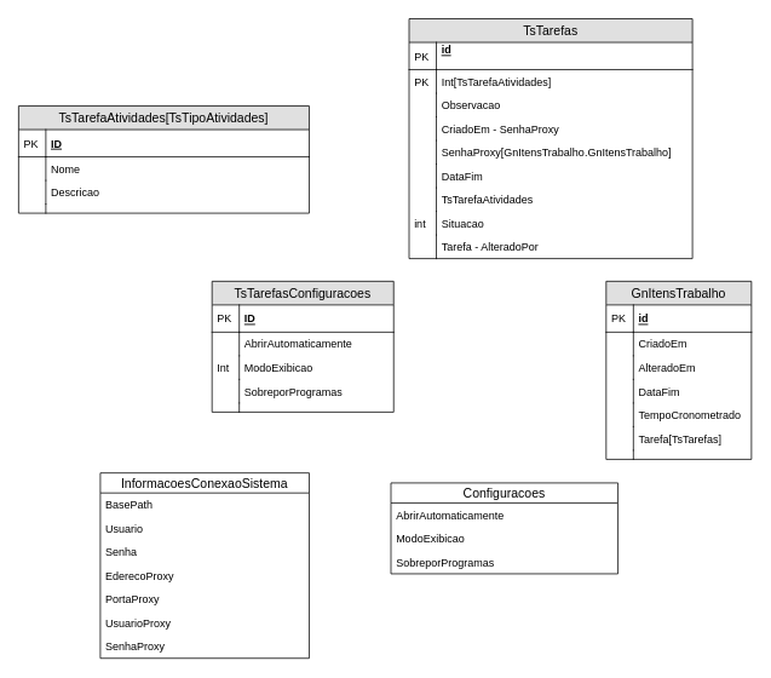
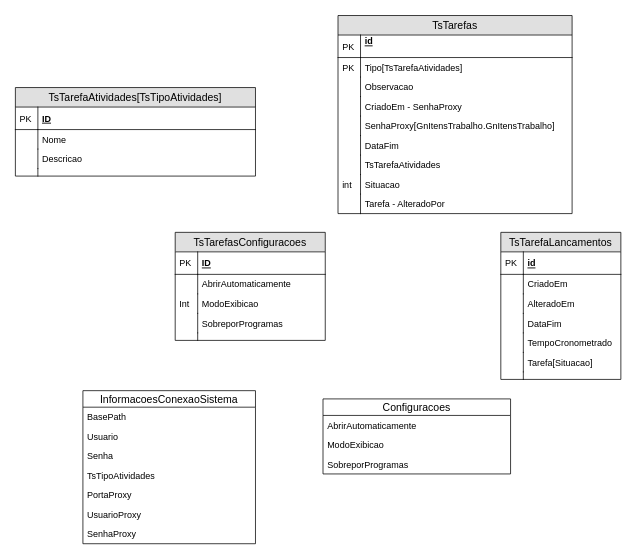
  <mxCell id="0" />
  <mxCell id="1" parent="0" />
  <mxCell id="2" value="TsTarefas" style="swimlane;fontStyle=0;childLayout=stackLayout;horizontal=1;startSize=26;fillColor=#e0e0e0;horizontalStack=0;resizeParent=1;resizeParentMax=0;resizeLast=0;collapsible=1;marginBottom=0;swimlaneFillColor=#ffffff;align=center;fontSize=14;" vertex="1" parent="1"><mxGeometry x="450" width="312" height="264" as="geometry" y="20" /></mxCell>
  <mxCell id="3" value="id&#10;" style="shape=partialRectangle;top=0;left=0;right=0;bottom=1;align=left;verticalAlign=middle;fillColor=none;spacingLeft=34;spacingRight=4;overflow=hidden;rotatable=0;points=[[0,0.5],[1,0.5]];portConstraint=eastwest;dropTarget=0;fontStyle=5;fontSize=12;" vertex="1" parent="2"><mxGeometry y="26" width="312" height="30" as="geometry" /></mxCell>
  <mxCell id="4" value="PK" style="shape=partialRectangle;top=0;left=0;bottom=0;fillColor=none;align=left;verticalAlign=middle;spacingLeft=4;spacingRight=4;overflow=hidden;rotatable=0;points=[];portConstraint=eastwest;part=1;fontSize=12;" vertex="1" connectable="0" parent="3"><mxGeometry width="30" height="30" as="geometry" /></mxCell>
- <mxCell id="5" value="Int[TsTarefaAtividades]" style="shape=partialRectangle;top=0;left=0;right=0;bottom=0;align=left;verticalAlign=top;fillColor=none;spacingLeft=34;spacingRight=4;overflow=hidden;rotatable=0;points=[[0,0.5],[1,0.5]];portConstraint=eastwest;dropTarget=0;fontSize=12;" vertex="1" parent="2"><mxGeometry y="56" width="312" height="26" as="geometry" /></mxCell>
+ <mxCell id="5" value="Tipo[TsTarefaAtividades]" style="shape=partialRectangle;top=0;left=0;right=0;bottom=0;align=left;verticalAlign=top;fillColor=none;spacingLeft=34;spacingRight=4;overflow=hidden;rotatable=0;points=[[0,0.5],[1,0.5]];portConstraint=eastwest;dropTarget=0;fontSize=12;" vertex="1" parent="2"><mxGeometry y="56" width="312" height="26" as="geometry" /></mxCell>
  <mxCell id="6" value="PK" style="shape=partialRectangle;top=0;left=0;bottom=0;fillColor=none;align=left;verticalAlign=top;spacingLeft=4;spacingRight=4;overflow=hidden;rotatable=0;points=[];portConstraint=eastwest;part=1;fontSize=12;" vertex="1" connectable="0" parent="5"><mxGeometry width="30" height="26" as="geometry" /></mxCell>
  <mxCell id="7" value="Observacao" style="shape=partialRectangle;top=0;left=0;right=0;bottom=0;align=left;verticalAlign=top;fillColor=none;spacingLeft=34;spacingRight=4;overflow=hidden;rotatable=0;points=[[0,0.5],[1,0.5]];portConstraint=eastwest;dropTarget=0;fontSize=12;" vertex="1" parent="2"><mxGeometry y="82" width="312" height="26" as="geometry" /></mxCell>
  <mxCell id="8" value="" style="shape=partialRectangle;top=0;left=0;bottom=0;fillColor=none;align=left;verticalAlign=top;spacingLeft=4;spacingRight=4;overflow=hidden;rotatable=0;points=[];portConstraint=eastwest;part=1;fontSize=12;" vertex="1" connectable="0" parent="7"><mxGeometry width="30" height="26" as="geometry" /></mxCell>
  <mxCell id="9" value="CriadoEm - SenhaProxy" style="shape=partialRectangle;top=0;left=0;right=0;bottom=0;align=left;verticalAlign=top;fillColor=none;spacingLeft=34;spacingRight=4;overflow=hidden;rotatable=0;points=[[0,0.5],[1,0.5]];portConstraint=eastwest;dropTarget=0;fontSize=12;" vertex="1" parent="2"><mxGeometry y="108" width="312" height="26" as="geometry" /></mxCell>
  <mxCell id="10" value="" style="shape=partialRectangle;top=0;left=0;bottom=0;fillColor=none;align=left;verticalAlign=top;spacingLeft=4;spacingRight=4;overflow=hidden;rotatable=0;points=[];portConstraint=eastwest;part=1;fontSize=12;" vertex="1" connectable="0" parent="9"><mxGeometry width="30" height="26" as="geometry" /></mxCell>
  <mxCell id="11" value="SenhaProxy[GnItensTrabalho.GnItensTrabalho]" style="shape=partialRectangle;top=0;left=0;right=0;bottom=0;align=left;verticalAlign=top;fillColor=none;spacingLeft=34;spacingRight=4;overflow=hidden;rotatable=0;points=[[0,0.5],[1,0.5]];portConstraint=eastwest;dropTarget=0;fontSize=12;" vertex="1" parent="2"><mxGeometry y="134" width="312" height="26" as="geometry" /></mxCell>
  <mxCell id="12" value="" style="shape=partialRectangle;top=0;left=0;bottom=0;fillColor=none;align=left;verticalAlign=top;spacingLeft=4;spacingRight=4;overflow=hidden;rotatable=0;points=[];portConstraint=eastwest;part=1;fontSize=12;" vertex="1" connectable="0" parent="11"><mxGeometry width="30" height="26" as="geometry" /></mxCell>
  <mxCell id="13" value="DataFim" style="shape=partialRectangle;top=0;left=0;right=0;bottom=0;align=left;verticalAlign=top;fillColor=none;spacingLeft=34;spacingRight=4;overflow=hidden;rotatable=0;points=[[0,0.5],[1,0.5]];portConstraint=eastwest;dropTarget=0;fontSize=12;" vertex="1" parent="2"><mxGeometry y="160" width="312" height="26" as="geometry" /></mxCell>
  <mxCell id="14" value="" style="shape=partialRectangle;top=0;left=0;bottom=0;fillColor=none;align=left;verticalAlign=top;spacingLeft=4;spacingRight=4;overflow=hidden;rotatable=0;points=[];portConstraint=eastwest;part=1;fontSize=12;" vertex="1" connectable="0" parent="13"><mxGeometry width="30" height="26" as="geometry" /></mxCell>
  <mxCell id="15" value="TsTarefaAtividades" style="shape=partialRectangle;top=0;left=0;right=0;bottom=0;align=left;verticalAlign=top;fillColor=none;spacingLeft=34;spacingRight=4;overflow=hidden;rotatable=0;points=[[0,0.5],[1,0.5]];portConstraint=eastwest;dropTarget=0;fontSize=12;" vertex="1" parent="2"><mxGeometry y="186" width="312" height="26" as="geometry" /></mxCell>
  <mxCell id="16" value="" style="shape=partialRectangle;top=0;left=0;bottom=0;fillColor=none;align=left;verticalAlign=top;spacingLeft=4;spacingRight=4;overflow=hidden;rotatable=0;points=[];portConstraint=eastwest;part=1;fontSize=12;" vertex="1" connectable="0" parent="15"><mxGeometry width="30" height="26" as="geometry" /></mxCell>
  <mxCell id="17" value="Situacao" style="shape=partialRectangle;top=0;left=0;right=0;bottom=0;align=left;verticalAlign=top;fillColor=none;spacingLeft=34;spacingRight=4;overflow=hidden;rotatable=0;points=[[0,0.5],[1,0.5]];portConstraint=eastwest;dropTarget=0;fontSize=12;" vertex="1" parent="2"><mxGeometry y="212" width="312" height="26" as="geometry" /></mxCell>
  <mxCell id="18" value="int" style="shape=partialRectangle;top=0;left=0;bottom=0;fillColor=none;align=left;verticalAlign=top;spacingLeft=4;spacingRight=4;overflow=hidden;rotatable=0;points=[];portConstraint=eastwest;part=1;fontSize=12;" vertex="1" connectable="0" parent="17"><mxGeometry width="30" height="26" as="geometry" /></mxCell>
  <mxCell id="19" value="Tarefa - AlteradoPor" style="shape=partialRectangle;top=0;left=0;right=0;bottom=0;align=left;verticalAlign=top;fillColor=none;spacingLeft=34;spacingRight=4;overflow=hidden;rotatable=0;points=[[0,0.5],[1,0.5]];portConstraint=eastwest;dropTarget=0;fontSize=12;" vertex="1" parent="2"><mxGeometry y="238" width="312" height="26" as="geometry" /></mxCell>
  <mxCell id="20" value="" style="shape=partialRectangle;top=0;left=0;bottom=0;fillColor=none;align=left;verticalAlign=top;spacingLeft=4;spacingRight=4;overflow=hidden;rotatable=0;points=[];portConstraint=eastwest;part=1;fontSize=12;" vertex="1" connectable="0" parent="19"><mxGeometry width="30" height="26" as="geometry" /></mxCell>
  <mxCell id="21" value="TsTarefaAtividades[TsTipoAtividades]" style="swimlane;fontStyle=0;childLayout=stackLayout;horizontal=1;startSize=26;fillColor=#e0e0e0;horizontalStack=0;resizeParent=1;resizeParentMax=0;resizeLast=0;collapsible=1;marginBottom=0;swimlaneFillColor=#ffffff;align=center;fontSize=14;" vertex="1" parent="1"><mxGeometry x="20" y="116" width="320" height="118" as="geometry" /></mxCell>
  <mxCell id="22" value="ID" style="shape=partialRectangle;top=0;left=0;right=0;bottom=1;align=left;verticalAlign=middle;fillColor=none;spacingLeft=34;spacingRight=4;overflow=hidden;rotatable=0;points=[[0,0.5],[1,0.5]];portConstraint=eastwest;dropTarget=0;fontStyle=5;fontSize=12;" vertex="1" parent="21"><mxGeometry y="26" width="320" height="30" as="geometry" /></mxCell>
  <mxCell id="23" value="PK" style="shape=partialRectangle;top=0;left=0;bottom=0;fillColor=none;align=left;verticalAlign=middle;spacingLeft=4;spacingRight=4;overflow=hidden;rotatable=0;points=[];portConstraint=eastwest;part=1;fontSize=12;" vertex="1" connectable="0" parent="22"><mxGeometry width="30" height="30" as="geometry" /></mxCell>
  <mxCell id="24" value="Nome" style="shape=partialRectangle;top=0;left=0;right=0;bottom=0;align=left;verticalAlign=top;fillColor=none;spacingLeft=34;spacingRight=4;overflow=hidden;rotatable=0;points=[[0,0.5],[1,0.5]];portConstraint=eastwest;dropTarget=0;fontSize=12;" vertex="1" parent="21"><mxGeometry y="56" width="320" height="26" as="geometry" /></mxCell>
  <mxCell id="25" value="" style="shape=partialRectangle;top=0;left=0;bottom=0;fillColor=none;align=left;verticalAlign=top;spacingLeft=4;spacingRight=4;overflow=hidden;rotatable=0;points=[];portConstraint=eastwest;part=1;fontSize=12;" vertex="1" connectable="0" parent="24"><mxGeometry width="30" height="26" as="geometry" /></mxCell>
  <mxCell id="26" value="Descricao" style="shape=partialRectangle;top=0;left=0;right=0;bottom=0;align=left;verticalAlign=top;fillColor=none;spacingLeft=34;spacingRight=4;overflow=hidden;rotatable=0;points=[[0,0.5],[1,0.5]];portConstraint=eastwest;dropTarget=0;fontSize=12;" vertex="1" parent="21"><mxGeometry y="82" width="320" height="26" as="geometry" /></mxCell>
  <mxCell id="27" value="" style="shape=partialRectangle;top=0;left=0;bottom=0;fillColor=none;align=left;verticalAlign=top;spacingLeft=4;spacingRight=4;overflow=hidden;rotatable=0;points=[];portConstraint=eastwest;part=1;fontSize=12;" vertex="1" connectable="0" parent="26"><mxGeometry width="30" height="26" as="geometry" /></mxCell>
  <mxCell id="28" value="" style="shape=partialRectangle;top=0;left=0;right=0;bottom=0;align=left;verticalAlign=top;fillColor=none;spacingLeft=34;spacingRight=4;overflow=hidden;rotatable=0;points=[[0,0.5],[1,0.5]];portConstraint=eastwest;dropTarget=0;fontSize=12;" vertex="1" parent="21"><mxGeometry y="108" width="320" height="10" as="geometry" /></mxCell>
  <mxCell id="29" value="" style="shape=partialRectangle;top=0;left=0;bottom=0;fillColor=none;align=left;verticalAlign=top;spacingLeft=4;spacingRight=4;overflow=hidden;rotatable=0;points=[];portConstraint=eastwest;part=1;fontSize=12;" vertex="1" connectable="0" parent="28"><mxGeometry width="30" height="10" as="geometry" /></mxCell>
- <mxCell id="30" value="GnItensTrabalho" style="swimlane;fontStyle=0;childLayout=stackLayout;horizontal=1;startSize=26;fillColor=#e0e0e0;horizontalStack=0;resizeParent=1;resizeParentMax=0;resizeLast=0;collapsible=1;marginBottom=0;swimlaneFillColor=#ffffff;align=center;fontSize=14;" vertex="1" parent="1"><mxGeometry x="667" y="309" width="160" height="196" as="geometry" /></mxCell>
+ <mxCell id="30" value="TsTarefaLancamentos" style="swimlane;fontStyle=0;childLayout=stackLayout;horizontal=1;startSize=26;fillColor=#e0e0e0;horizontalStack=0;resizeParent=1;resizeParentMax=0;resizeLast=0;collapsible=1;marginBottom=0;swimlaneFillColor=#ffffff;align=center;fontSize=14;" vertex="1" parent="1"><mxGeometry x="667" y="309" width="160" height="196" as="geometry" /></mxCell>
  <mxCell id="31" value="id" style="shape=partialRectangle;top=0;left=0;right=0;bottom=1;align=left;verticalAlign=middle;fillColor=none;spacingLeft=34;spacingRight=4;overflow=hidden;rotatable=0;points=[[0,0.5],[1,0.5]];portConstraint=eastwest;dropTarget=0;fontStyle=5;fontSize=12;" vertex="1" parent="30"><mxGeometry y="26" width="160" height="30" as="geometry" /></mxCell>
  <mxCell id="32" value="PK" style="shape=partialRectangle;top=0;left=0;bottom=0;fillColor=none;align=left;verticalAlign=middle;spacingLeft=4;spacingRight=4;overflow=hidden;rotatable=0;points=[];portConstraint=eastwest;part=1;fontSize=12;" vertex="1" connectable="0" parent="31"><mxGeometry width="30" height="30" as="geometry" /></mxCell>
  <mxCell id="33" value="CriadoEm" style="shape=partialRectangle;top=0;left=0;right=0;bottom=0;align=left;verticalAlign=top;fillColor=none;spacingLeft=34;spacingRight=4;overflow=hidden;rotatable=0;points=[[0,0.5],[1,0.5]];portConstraint=eastwest;dropTarget=0;fontSize=12;" vertex="1" parent="30"><mxGeometry y="56" width="160" height="26" as="geometry" /></mxCell>
  <mxCell id="34" value="" style="shape=partialRectangle;top=0;left=0;bottom=0;fillColor=none;align=left;verticalAlign=top;spacingLeft=4;spacingRight=4;overflow=hidden;rotatable=0;points=[];portConstraint=eastwest;part=1;fontSize=12;" vertex="1" connectable="0" parent="33"><mxGeometry width="30" height="26" as="geometry" /></mxCell>
  <mxCell id="35" value="AlteradoEm" style="shape=partialRectangle;top=0;left=0;right=0;bottom=0;align=left;verticalAlign=top;fillColor=none;spacingLeft=34;spacingRight=4;overflow=hidden;rotatable=0;points=[[0,0.5],[1,0.5]];portConstraint=eastwest;dropTarget=0;fontSize=12;" vertex="1" parent="30"><mxGeometry y="82" width="160" height="26" as="geometry" /></mxCell>
  <mxCell id="36" value="" style="shape=partialRectangle;top=0;left=0;bottom=0;fillColor=none;align=left;verticalAlign=top;spacingLeft=4;spacingRight=4;overflow=hidden;rotatable=0;points=[];portConstraint=eastwest;part=1;fontSize=12;" vertex="1" connectable="0" parent="35"><mxGeometry width="30" height="26" as="geometry" /></mxCell>
  <mxCell id="37" value="DataFim" style="shape=partialRectangle;top=0;left=0;right=0;bottom=0;align=left;verticalAlign=top;fillColor=none;spacingLeft=34;spacingRight=4;overflow=hidden;rotatable=0;points=[[0,0.5],[1,0.5]];portConstraint=eastwest;dropTarget=0;fontSize=12;" vertex="1" parent="30"><mxGeometry y="108" width="160" height="26" as="geometry" /></mxCell>
  <mxCell id="38" value="" style="shape=partialRectangle;top=0;left=0;bottom=0;fillColor=none;align=left;verticalAlign=top;spacingLeft=4;spacingRight=4;overflow=hidden;rotatable=0;points=[];portConstraint=eastwest;part=1;fontSize=12;" vertex="1" connectable="0" parent="37"><mxGeometry width="30" height="26" as="geometry" /></mxCell>
  <mxCell id="39" value="TempoCronometrado" style="shape=partialRectangle;top=0;left=0;right=0;bottom=0;align=left;verticalAlign=top;fillColor=none;spacingLeft=34;spacingRight=4;overflow=hidden;rotatable=0;points=[[0,0.5],[1,0.5]];portConstraint=eastwest;dropTarget=0;fontSize=12;" vertex="1" parent="30"><mxGeometry y="134" width="160" height="26" as="geometry" /></mxCell>
  <mxCell id="40" value="" style="shape=partialRectangle;top=0;left=0;bottom=0;fillColor=none;align=left;verticalAlign=top;spacingLeft=4;spacingRight=4;overflow=hidden;rotatable=0;points=[];portConstraint=eastwest;part=1;fontSize=12;" vertex="1" connectable="0" parent="39"><mxGeometry width="30" height="26" as="geometry" /></mxCell>
- <mxCell id="41" value="Tarefa[TsTarefas]" style="shape=partialRectangle;top=0;left=0;right=0;bottom=0;align=left;verticalAlign=top;fillColor=none;spacingLeft=34;spacingRight=4;overflow=hidden;rotatable=0;points=[[0,0.5],[1,0.5]];portConstraint=eastwest;dropTarget=0;fontSize=12;" vertex="1" parent="30"><mxGeometry y="160" width="160" height="26" as="geometry" /></mxCell>
+ <mxCell id="41" value="Tarefa[Situacao]" style="shape=partialRectangle;top=0;left=0;right=0;bottom=0;align=left;verticalAlign=top;fillColor=none;spacingLeft=34;spacingRight=4;overflow=hidden;rotatable=0;points=[[0,0.5],[1,0.5]];portConstraint=eastwest;dropTarget=0;fontSize=12;" vertex="1" parent="30"><mxGeometry y="160" width="160" height="26" as="geometry" /></mxCell>
  <mxCell id="42" value="" style="shape=partialRectangle;top=0;left=0;bottom=0;fillColor=none;align=left;verticalAlign=top;spacingLeft=4;spacingRight=4;overflow=hidden;rotatable=0;points=[];portConstraint=eastwest;part=1;fontSize=12;" vertex="1" connectable="0" parent="41"><mxGeometry width="30" height="26" as="geometry" /></mxCell>
  <mxCell id="43" value="" style="shape=partialRectangle;top=0;left=0;right=0;bottom=0;align=left;verticalAlign=top;fillColor=none;spacingLeft=34;spacingRight=4;overflow=hidden;rotatable=0;points=[[0,0.5],[1,0.5]];portConstraint=eastwest;dropTarget=0;fontSize=12;" vertex="1" parent="30"><mxGeometry y="186" width="160" height="10" as="geometry" /></mxCell>
  <mxCell id="44" value="" style="shape=partialRectangle;top=0;left=0;bottom=0;fillColor=none;align=left;verticalAlign=top;spacingLeft=4;spacingRight=4;overflow=hidden;rotatable=0;points=[];portConstraint=eastwest;part=1;fontSize=12;" vertex="1" connectable="0" parent="43"><mxGeometry width="30" height="10" as="geometry" /></mxCell>
  <mxCell id="45" value="InformacoesConexaoSistema" style="swimlane;fontStyle=0;childLayout=stackLayout;horizontal=1;startSize=22;fillColor=none;horizontalStack=0;resizeParent=1;resizeParentMax=0;resizeLast=0;collapsible=1;marginBottom=0;swimlaneFillColor=#ffffff;align=center;fontSize=14;" vertex="1" parent="1"><mxGeometry x="110" y="520" width="230" height="204" as="geometry" /></mxCell>
  <mxCell id="46" value="BasePath" style="text;strokeColor=none;fillColor=none;spacingLeft=4;spacingRight=4;overflow=hidden;rotatable=0;points=[[0,0.5],[1,0.5]];portConstraint=eastwest;fontSize=12;" vertex="1" parent="45"><mxGeometry y="22" width="230" height="26" as="geometry" /></mxCell>
  <mxCell id="47" value="Usuario" style="text;strokeColor=none;fillColor=none;spacingLeft=4;spacingRight=4;overflow=hidden;rotatable=0;points=[[0,0.5],[1,0.5]];portConstraint=eastwest;fontSize=12;" vertex="1" parent="45"><mxGeometry y="48" width="230" height="26" as="geometry" /></mxCell>
  <mxCell id="48" value="Senha" style="text;strokeColor=none;fillColor=none;spacingLeft=4;spacingRight=4;overflow=hidden;rotatable=0;points=[[0,0.5],[1,0.5]];portConstraint=eastwest;fontSize=12;" vertex="1" parent="45"><mxGeometry y="74" width="230" height="26" as="geometry" /></mxCell>
- <mxCell id="49" value="EderecoProxy" style="text;strokeColor=none;fillColor=none;spacingLeft=4;spacingRight=4;overflow=hidden;rotatable=0;points=[[0,0.5],[1,0.5]];portConstraint=eastwest;fontSize=12;" vertex="1" parent="45"><mxGeometry y="100" width="230" height="26" as="geometry" /></mxCell>
+ <mxCell id="49" value="TsTipoAtividades" style="text;strokeColor=none;fillColor=none;spacingLeft=4;spacingRight=4;overflow=hidden;rotatable=0;points=[[0,0.5],[1,0.5]];portConstraint=eastwest;fontSize=12;" vertex="1" parent="45"><mxGeometry y="100" width="230" height="26" as="geometry" /></mxCell>
  <mxCell id="50" value="PortaProxy" style="text;strokeColor=none;fillColor=none;spacingLeft=4;spacingRight=4;overflow=hidden;rotatable=0;points=[[0,0.5],[1,0.5]];portConstraint=eastwest;fontSize=12;" vertex="1" parent="45"><mxGeometry y="126" width="230" height="26" as="geometry" /></mxCell>
  <mxCell id="51" value="UsuarioProxy" style="text;strokeColor=none;fillColor=none;spacingLeft=4;spacingRight=4;overflow=hidden;rotatable=0;points=[[0,0.5],[1,0.5]];portConstraint=eastwest;fontSize=12;" vertex="1" parent="45"><mxGeometry y="152" width="230" height="26" as="geometry" /></mxCell>
  <mxCell id="52" value="SenhaProxy" style="text;strokeColor=none;fillColor=none;spacingLeft=4;spacingRight=4;overflow=hidden;rotatable=0;points=[[0,0.5],[1,0.5]];portConstraint=eastwest;fontSize=12;" vertex="1" parent="45"><mxGeometry y="178" width="230" height="26" as="geometry" /></mxCell>
  <mxCell id="53" value="TsTarefasConfiguracoes" style="swimlane;fontStyle=0;childLayout=stackLayout;horizontal=1;startSize=26;fillColor=#e0e0e0;horizontalStack=0;resizeParent=1;resizeParentMax=0;resizeLast=0;collapsible=1;marginBottom=0;swimlaneFillColor=#ffffff;align=center;fontSize=14;" vertex="1" parent="1"><mxGeometry x="233" y="309" width="200" height="144" as="geometry" /></mxCell>
  <mxCell id="54" value="ID" style="shape=partialRectangle;top=0;left=0;right=0;bottom=1;align=left;verticalAlign=middle;fillColor=none;spacingLeft=34;spacingRight=4;overflow=hidden;rotatable=0;points=[[0,0.5],[1,0.5]];portConstraint=eastwest;dropTarget=0;fontStyle=5;fontSize=12;" vertex="1" parent="53"><mxGeometry y="26" width="200" height="30" as="geometry" /></mxCell>
  <mxCell id="55" value="PK" style="shape=partialRectangle;top=0;left=0;bottom=0;fillColor=none;align=left;verticalAlign=middle;spacingLeft=4;spacingRight=4;overflow=hidden;rotatable=0;points=[];portConstraint=eastwest;part=1;fontSize=12;" vertex="1" connectable="0" parent="54"><mxGeometry width="30" height="30" as="geometry" /></mxCell>
  <mxCell id="56" value="AbrirAutomaticamente" style="shape=partialRectangle;top=0;left=0;right=0;bottom=0;align=left;verticalAlign=top;fillColor=none;spacingLeft=34;spacingRight=4;overflow=hidden;rotatable=0;points=[[0,0.5],[1,0.5]];portConstraint=eastwest;dropTarget=0;fontSize=12;" vertex="1" parent="53"><mxGeometry y="56" width="200" height="26" as="geometry" /></mxCell>
  <mxCell id="57" value="" style="shape=partialRectangle;top=0;left=0;bottom=0;fillColor=none;align=left;verticalAlign=top;spacingLeft=4;spacingRight=4;overflow=hidden;rotatable=0;points=[];portConstraint=eastwest;part=1;fontSize=12;" vertex="1" connectable="0" parent="56"><mxGeometry width="30" height="26" as="geometry" /></mxCell>
  <mxCell id="58" value="ModoExibicao" style="shape=partialRectangle;top=0;left=0;right=0;bottom=0;align=left;verticalAlign=top;fillColor=none;spacingLeft=34;spacingRight=4;overflow=hidden;rotatable=0;points=[[0,0.5],[1,0.5]];portConstraint=eastwest;dropTarget=0;fontSize=12;" vertex="1" parent="53"><mxGeometry y="82" width="200" height="26" as="geometry" /></mxCell>
  <mxCell id="59" value="Int" style="shape=partialRectangle;top=0;left=0;bottom=0;fillColor=none;align=left;verticalAlign=top;spacingLeft=4;spacingRight=4;overflow=hidden;rotatable=0;points=[];portConstraint=eastwest;part=1;fontSize=12;" vertex="1" connectable="0" parent="58"><mxGeometry width="30" height="26" as="geometry" /></mxCell>
  <mxCell id="60" value="SobreporProgramas" style="shape=partialRectangle;top=0;left=0;right=0;bottom=0;align=left;verticalAlign=top;fillColor=none;spacingLeft=34;spacingRight=4;overflow=hidden;rotatable=0;points=[[0,0.5],[1,0.5]];portConstraint=eastwest;dropTarget=0;fontSize=12;" vertex="1" parent="53"><mxGeometry y="108" width="200" height="26" as="geometry" /></mxCell>
  <mxCell id="61" value="" style="shape=partialRectangle;top=0;left=0;bottom=0;fillColor=none;align=left;verticalAlign=top;spacingLeft=4;spacingRight=4;overflow=hidden;rotatable=0;points=[];portConstraint=eastwest;part=1;fontSize=12;" vertex="1" connectable="0" parent="60"><mxGeometry width="30" height="26" as="geometry" /></mxCell>
  <mxCell id="62" value="" style="shape=partialRectangle;top=0;left=0;right=0;bottom=0;align=left;verticalAlign=top;fillColor=none;spacingLeft=34;spacingRight=4;overflow=hidden;rotatable=0;points=[[0,0.5],[1,0.5]];portConstraint=eastwest;dropTarget=0;fontSize=12;" vertex="1" parent="53"><mxGeometry y="134" width="200" height="10" as="geometry" /></mxCell>
  <mxCell id="63" value="" style="shape=partialRectangle;top=0;left=0;bottom=0;fillColor=none;align=left;verticalAlign=top;spacingLeft=4;spacingRight=4;overflow=hidden;rotatable=0;points=[];portConstraint=eastwest;part=1;fontSize=12;" vertex="1" connectable="0" parent="62"><mxGeometry width="30" height="10" as="geometry" /></mxCell>
  <mxCell id="64" value="Configuracoes" style="swimlane;fontStyle=0;childLayout=stackLayout;horizontal=1;startSize=22;fillColor=none;horizontalStack=0;resizeParent=1;resizeParentMax=0;resizeLast=0;collapsible=1;marginBottom=0;swimlaneFillColor=#ffffff;align=center;fontSize=14;" vertex="1" parent="1"><mxGeometry x="430" y="531" width="250" height="100" as="geometry" /></mxCell>
  <mxCell id="65" value="AbrirAutomaticamente" style="text;strokeColor=none;fillColor=none;spacingLeft=4;spacingRight=4;overflow=hidden;rotatable=0;points=[[0,0.5],[1,0.5]];portConstraint=eastwest;fontSize=12;" vertex="1" parent="64"><mxGeometry y="22" width="250" height="26" as="geometry" /></mxCell>
  <mxCell id="66" value="ModoExibicao" style="text;strokeColor=none;fillColor=none;spacingLeft=4;spacingRight=4;overflow=hidden;rotatable=0;points=[[0,0.5],[1,0.5]];portConstraint=eastwest;fontSize=12;" vertex="1" parent="64"><mxGeometry y="48" width="250" height="26" as="geometry" /></mxCell>
  <mxCell id="67" value="SobreporProgramas" style="text;strokeColor=none;fillColor=none;spacingLeft=4;spacingRight=4;overflow=hidden;rotatable=0;points=[[0,0.5],[1,0.5]];portConstraint=eastwest;fontSize=12;" vertex="1" parent="64"><mxGeometry y="74" width="250" height="26" as="geometry" /></mxCell>
